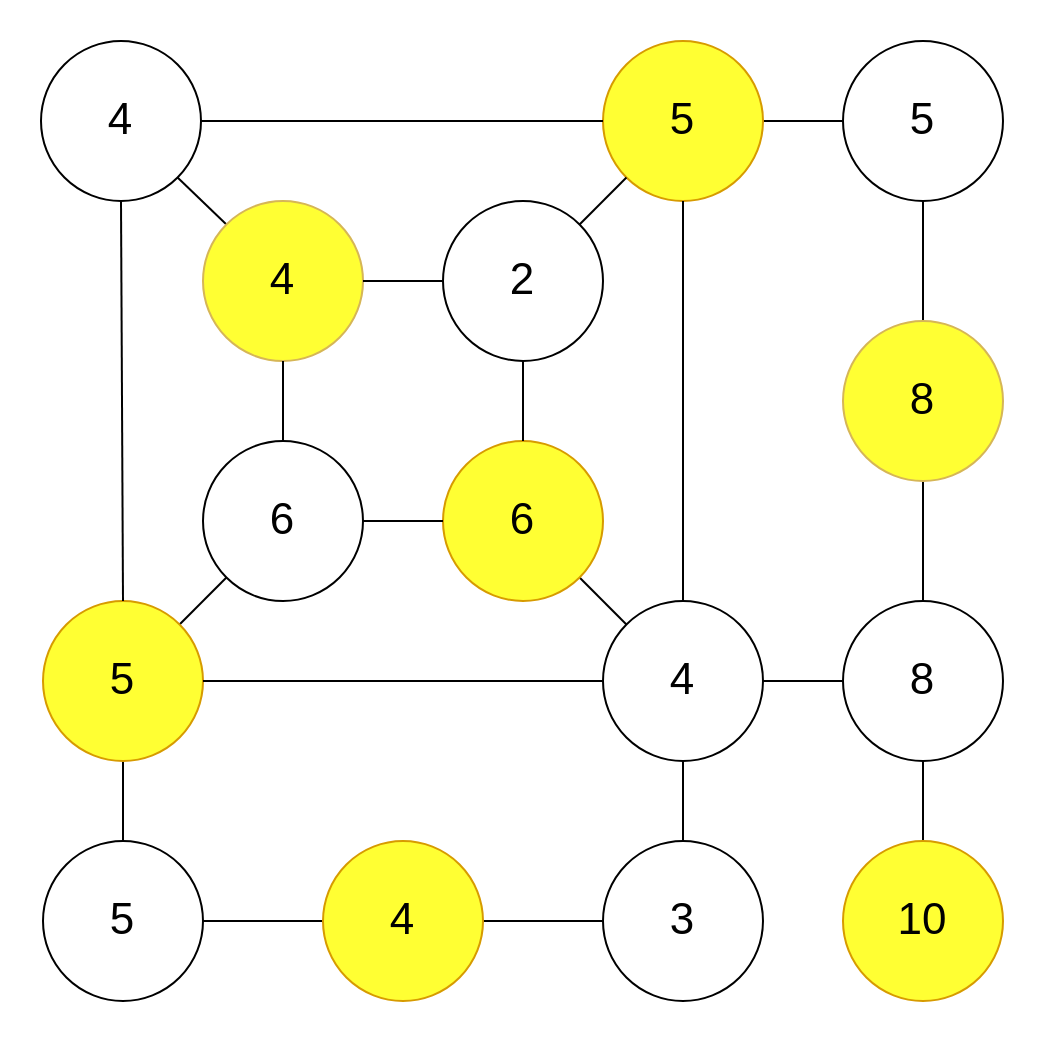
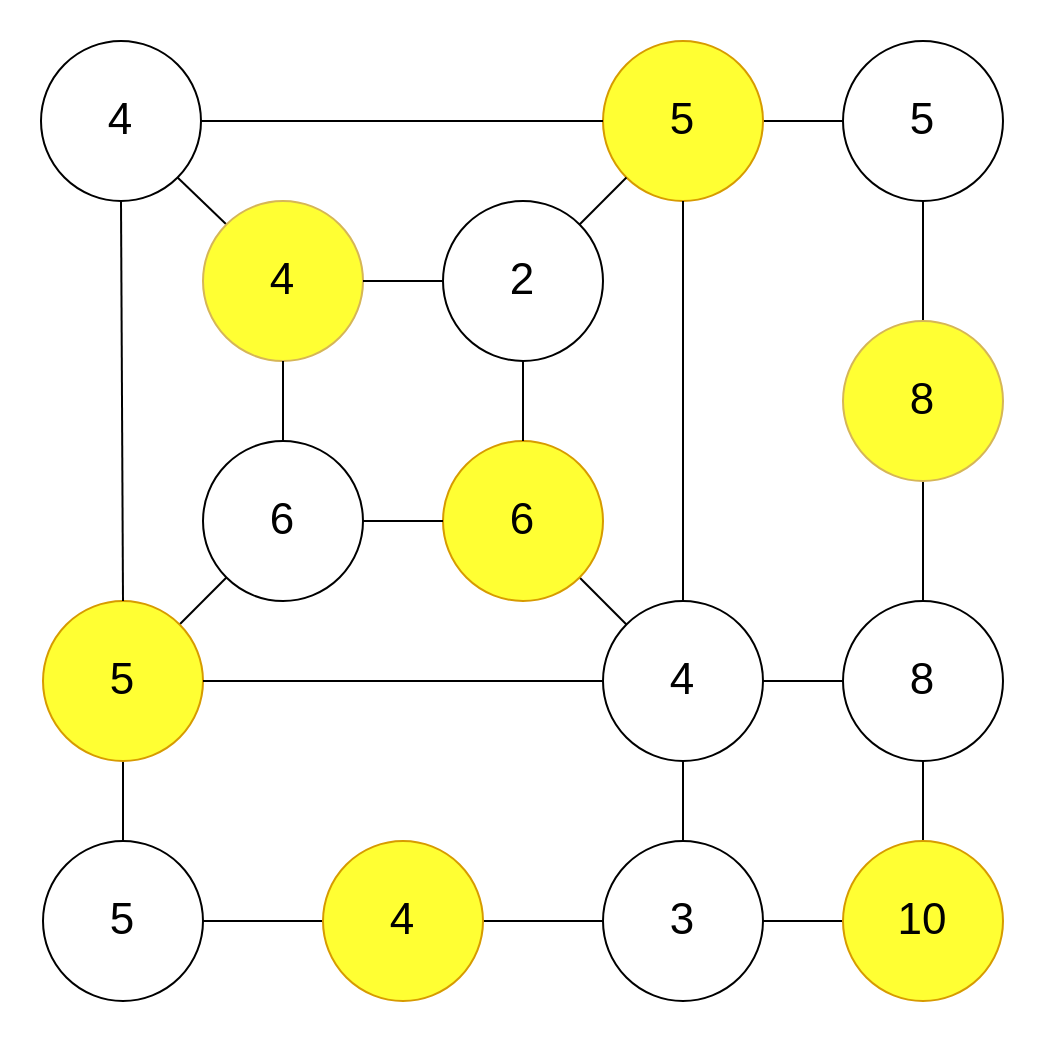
  <mxCell id="0" />
  <mxCell id="1" parent="0" />
  <mxCell id="2" style="rounded=0;orthogonalLoop=1;jettySize=auto;html=1;exitX=1;exitY=0;exitDx=0;exitDy=0;entryX=0;entryY=1;entryDx=0;entryDy=0;strokeColor=#000000;endArrow=none;endFill=0;" edge="1" parent="1" source="4" target="11"><mxGeometry relative="1" as="geometry" /></mxCell>
  <mxCell id="3" style="edgeStyle=none;rounded=0;orthogonalLoop=1;jettySize=auto;html=1;exitX=0.5;exitY=1;exitDx=0;exitDy=0;entryX=0.5;entryY=0;entryDx=0;entryDy=0;endArrow=none;endFill=0;strokeColor=#000000;" edge="1" parent="1" source="4" target="34"><mxGeometry relative="1" as="geometry" /></mxCell>
  <mxCell id="4" value="&lt;font style=&quot;font-size: 22px&quot;&gt;5&lt;/font&gt;" style="ellipse;whiteSpace=wrap;html=1;aspect=fixed;fillColor=#FFFF33;strokeColor=#d79b00;" vertex="1" parent="1"><mxGeometry x="21" y="300" width="80" height="80" as="geometry" /></mxCell>
  <mxCell id="5" style="edgeStyle=none;rounded=0;orthogonalLoop=1;jettySize=auto;html=1;exitX=1;exitY=0.5;exitDx=0;exitDy=0;entryX=0;entryY=0.5;entryDx=0;entryDy=0;endArrow=none;endFill=0;strokeColor=#000000;" edge="1" parent="1" source="6" target="32"><mxGeometry relative="1" as="geometry" /></mxCell>
  <mxCell id="6" value="&lt;font style=&quot;font-size: 22px&quot;&gt;5&lt;/font&gt;" style="ellipse;whiteSpace=wrap;html=1;aspect=fixed;fillColor=#FFFF33;strokeColor=#d79b00;" vertex="1" parent="1"><mxGeometry x="301" width="80" height="80" as="geometry" y="20" /></mxCell>
  <mxCell id="7" style="edgeStyle=none;rounded=0;orthogonalLoop=1;jettySize=auto;html=1;exitX=1;exitY=1;exitDx=0;exitDy=0;entryX=0;entryY=0;entryDx=0;entryDy=0;endArrow=none;endFill=0;strokeColor=#000000;" edge="1" parent="1" source="8" target="17"><mxGeometry relative="1" as="geometry" /></mxCell>
  <mxCell id="8" value="&lt;font style=&quot;font-size: 22px&quot;&gt;6&lt;/font&gt;" style="ellipse;whiteSpace=wrap;html=1;aspect=fixed;fillColor=#FFFF33;strokeColor=#d79b00;" vertex="1" parent="1"><mxGeometry x="221" y="220" width="80" height="80" as="geometry" /></mxCell>
  <mxCell id="9" style="edgeStyle=none;rounded=0;orthogonalLoop=1;jettySize=auto;html=1;exitX=1;exitY=1;exitDx=0;exitDy=0;entryX=0;entryY=0;entryDx=0;entryDy=0;endArrow=none;endFill=0;strokeColor=#000000;" edge="1" parent="1" source="10" target="14"><mxGeometry relative="1" as="geometry" /></mxCell>
  <mxCell id="10" value="&lt;font style=&quot;font-size: 22px&quot;&gt;4&lt;/font&gt;" style="ellipse;whiteSpace=wrap;html=1;aspect=fixed;" vertex="1" parent="1"><mxGeometry x="20" width="80" height="80" as="geometry" y="20" /></mxCell>
  <mxCell id="11" value="&lt;font style=&quot;font-size: 22px&quot;&gt;6&lt;/font&gt;" style="ellipse;whiteSpace=wrap;html=1;aspect=fixed;" vertex="1" parent="1"><mxGeometry x="101" y="220" width="80" height="80" as="geometry" /></mxCell>
  <mxCell id="12" style="edgeStyle=none;rounded=0;orthogonalLoop=1;jettySize=auto;html=1;exitX=1;exitY=0;exitDx=0;exitDy=0;entryX=0;entryY=1;entryDx=0;entryDy=0;endArrow=none;endFill=0;strokeColor=#000000;" edge="1" parent="1" source="13" target="6"><mxGeometry relative="1" as="geometry" /></mxCell>
  <mxCell id="13" value="&lt;font style=&quot;font-size: 22px&quot;&gt;2&lt;/font&gt;" style="ellipse;whiteSpace=wrap;html=1;aspect=fixed;" vertex="1" parent="1"><mxGeometry x="221" y="100" width="80" height="80" as="geometry" /></mxCell>
  <mxCell id="14" value="&lt;font style=&quot;font-size: 22px&quot;&gt;4&lt;/font&gt;" style="ellipse;whiteSpace=wrap;html=1;aspect=fixed;fillColor=#FFFF33;strokeColor=#d6b656;" vertex="1" parent="1"><mxGeometry x="101" y="100" width="80" height="80" as="geometry" /></mxCell>
  <mxCell id="15" style="edgeStyle=none;rounded=0;orthogonalLoop=1;jettySize=auto;html=1;exitX=1;exitY=0.5;exitDx=0;exitDy=0;entryX=0;entryY=0.5;entryDx=0;entryDy=0;endArrow=none;endFill=0;strokeColor=#000000;" edge="1" parent="1" source="17" target="29"><mxGeometry relative="1" as="geometry" /></mxCell>
  <mxCell id="16" style="edgeStyle=none;rounded=0;orthogonalLoop=1;jettySize=auto;html=1;exitX=0.5;exitY=1;exitDx=0;exitDy=0;entryX=0.5;entryY=0;entryDx=0;entryDy=0;endArrow=none;endFill=0;strokeColor=#000000;" edge="1" parent="1" source="17" target="27"><mxGeometry relative="1" as="geometry" /></mxCell>
  <mxCell id="17" value="&lt;font style=&quot;font-size: 22px&quot;&gt;4&lt;/font&gt;" style="ellipse;whiteSpace=wrap;html=1;aspect=fixed;" vertex="1" parent="1"><mxGeometry x="301" y="300" width="80" height="80" as="geometry" /></mxCell>
  <mxCell id="18" value="" style="endArrow=none;html=1;entryX=0.5;entryY=1;entryDx=0;entryDy=0;exitX=0.5;exitY=0;exitDx=0;exitDy=0;" edge="1" parent="1" source="4" target="10"><mxGeometry width="50" height="50" relative="1" as="geometry"><mxPoint x="1" y="260" as="sourcePoint" /><mxPoint x="51" y="210" as="targetPoint" /></mxGeometry></mxCell>
  <mxCell id="19" value="" style="endArrow=none;html=1;exitX=1;exitY=0.5;exitDx=0;exitDy=0;entryX=0;entryY=0.5;entryDx=0;entryDy=0;" edge="1" parent="1" source="10" target="6"><mxGeometry width="50" height="50" relative="1" as="geometry"><mxPoint x="171" y="100" as="sourcePoint" /><mxPoint x="221" y="50" as="targetPoint" /></mxGeometry></mxCell>
  <mxCell id="20" value="" style="endArrow=none;html=1;entryX=0.5;entryY=1;entryDx=0;entryDy=0;exitX=0.5;exitY=0;exitDx=0;exitDy=0;" edge="1" parent="1" source="17" target="6"><mxGeometry width="50" height="50" relative="1" as="geometry"><mxPoint x="361" y="240" as="sourcePoint" /><mxPoint x="411" y="190" as="targetPoint" /></mxGeometry></mxCell>
  <mxCell id="21" value="" style="endArrow=none;html=1;exitX=1;exitY=0.5;exitDx=0;exitDy=0;entryX=0;entryY=0.5;entryDx=0;entryDy=0;" edge="1" parent="1" source="4" target="17"><mxGeometry width="50" height="50" relative="1" as="geometry"><mxPoint x="191" y="390" as="sourcePoint" /><mxPoint x="241" y="340" as="targetPoint" /></mxGeometry></mxCell>
  <mxCell id="22" value="" style="endArrow=none;html=1;entryX=0.5;entryY=1;entryDx=0;entryDy=0;exitX=0.5;exitY=0;exitDx=0;exitDy=0;" edge="1" parent="1" source="11" target="14"><mxGeometry width="50" height="50" relative="1" as="geometry"><mxPoint x="171" y="450" as="sourcePoint" /><mxPoint x="221" y="400" as="targetPoint" /></mxGeometry></mxCell>
  <mxCell id="23" value="" style="endArrow=none;html=1;exitX=1;exitY=0.5;exitDx=0;exitDy=0;entryX=0;entryY=0.5;entryDx=0;entryDy=0;" edge="1" parent="1" source="11" target="8"><mxGeometry width="50" height="50" relative="1" as="geometry"><mxPoint x="181" y="340" as="sourcePoint" /><mxPoint x="231" y="290" as="targetPoint" /></mxGeometry></mxCell>
  <mxCell id="24" value="" style="endArrow=none;html=1;entryX=0.5;entryY=1;entryDx=0;entryDy=0;exitX=0.5;exitY=0;exitDx=0;exitDy=0;" edge="1" parent="1" source="8" target="13"><mxGeometry width="50" height="50" relative="1" as="geometry"><mxPoint x="171" y="240" as="sourcePoint" /><mxPoint x="221" y="190" as="targetPoint" /></mxGeometry></mxCell>
  <mxCell id="25" value="" style="endArrow=none;html=1;exitX=1;exitY=0.5;exitDx=0;exitDy=0;entryX=0;entryY=0.5;entryDx=0;entryDy=0;" edge="1" parent="1" source="14" target="13"><mxGeometry width="50" height="50" relative="1" as="geometry"><mxPoint x="191" y="130" as="sourcePoint" /><mxPoint x="241" y="80" as="targetPoint" /></mxGeometry></mxCell>
+ <mxCell id="26" style="edgeStyle=none;rounded=0;orthogonalLoop=1;jettySize=auto;html=1;exitX=1;exitY=0.5;exitDx=0;exitDy=0;entryX=0;entryY=0.5;entryDx=0;entryDy=0;endArrow=none;endFill=0;strokeColor=#000000;" edge="1" parent="1" source="27" target="30"><mxGeometry relative="1" as="geometry" /></mxCell>
  <mxCell id="27" value="&lt;font style=&quot;font-size: 22px&quot;&gt;3&lt;/font&gt;" style="ellipse;whiteSpace=wrap;html=1;aspect=fixed;" vertex="1" parent="1"><mxGeometry x="301" y="420" width="80" height="80" as="geometry" /></mxCell>
  <mxCell id="28" style="edgeStyle=none;rounded=0;orthogonalLoop=1;jettySize=auto;html=1;exitX=0.5;exitY=1;exitDx=0;exitDy=0;entryX=0.5;entryY=0;entryDx=0;entryDy=0;endArrow=none;endFill=0;strokeColor=#000000;" edge="1" parent="1" source="29" target="30"><mxGeometry relative="1" as="geometry" /></mxCell>
  <mxCell id="29" value="&lt;font style=&quot;font-size: 22px&quot;&gt;8&lt;/font&gt;" style="ellipse;whiteSpace=wrap;html=1;aspect=fixed;" vertex="1" parent="1"><mxGeometry x="421" y="300" width="80" height="80" as="geometry" /></mxCell>
  <mxCell id="30" value="&lt;font style=&quot;font-size: 22px&quot;&gt;10&lt;/font&gt;" style="ellipse;whiteSpace=wrap;html=1;aspect=fixed;fillColor=#FFFF33;strokeColor=#d79b00;" vertex="1" parent="1"><mxGeometry x="421" y="420" width="80" height="80" as="geometry" /></mxCell>
  <mxCell id="31" style="edgeStyle=none;rounded=0;orthogonalLoop=1;jettySize=auto;html=1;exitX=0.5;exitY=1;exitDx=0;exitDy=0;entryX=0.5;entryY=0;entryDx=0;entryDy=0;endArrow=none;endFill=0;strokeColor=#000000;" edge="1" parent="1" source="32" target="38"><mxGeometry relative="1" as="geometry" /></mxCell>
  <mxCell id="32" value="&lt;font style=&quot;font-size: 22px&quot;&gt;5&lt;/font&gt;" style="ellipse;whiteSpace=wrap;html=1;aspect=fixed;" vertex="1" parent="1"><mxGeometry x="421" width="80" height="80" as="geometry" y="20" /></mxCell>
  <mxCell id="33" style="edgeStyle=none;rounded=0;orthogonalLoop=1;jettySize=auto;html=1;exitX=1;exitY=0.5;exitDx=0;exitDy=0;entryX=0;entryY=0.5;entryDx=0;entryDy=0;endArrow=none;endFill=0;strokeColor=#000000;" edge="1" parent="1" source="34" target="36"><mxGeometry relative="1" as="geometry" /></mxCell>
  <mxCell id="34" value="&lt;font style=&quot;font-size: 22px&quot;&gt;5&lt;/font&gt;" style="ellipse;whiteSpace=wrap;html=1;aspect=fixed;" vertex="1" parent="1"><mxGeometry x="21" y="420" width="80" height="80" as="geometry" /></mxCell>
  <mxCell id="35" style="edgeStyle=none;rounded=0;orthogonalLoop=1;jettySize=auto;html=1;exitX=1;exitY=0.5;exitDx=0;exitDy=0;entryX=0;entryY=0.5;entryDx=0;entryDy=0;endArrow=none;endFill=0;strokeColor=#000000;" edge="1" parent="1" source="36" target="27"><mxGeometry relative="1" as="geometry" /></mxCell>
  <mxCell id="36" value="&lt;font style=&quot;font-size: 22px&quot;&gt;4&lt;/font&gt;" style="ellipse;whiteSpace=wrap;html=1;aspect=fixed;fillColor=#FFFF33;strokeColor=#d79b00;" vertex="1" parent="1"><mxGeometry x="161" y="420" width="80" height="80" as="geometry" /></mxCell>
  <mxCell id="37" style="edgeStyle=none;rounded=0;orthogonalLoop=1;jettySize=auto;html=1;exitX=0.5;exitY=1;exitDx=0;exitDy=0;entryX=0.5;entryY=0;entryDx=0;entryDy=0;endArrow=none;endFill=0;strokeColor=#000000;" edge="1" parent="1" source="38" target="29"><mxGeometry relative="1" as="geometry" /></mxCell>
  <mxCell id="38" value="&lt;font style=&quot;font-size: 22px&quot;&gt;8&lt;/font&gt;" style="ellipse;whiteSpace=wrap;html=1;aspect=fixed;fillColor=#FFFF33;strokeColor=#d6b656;" vertex="1" parent="1"><mxGeometry x="421" y="160" width="80" height="80" as="geometry" /></mxCell>
